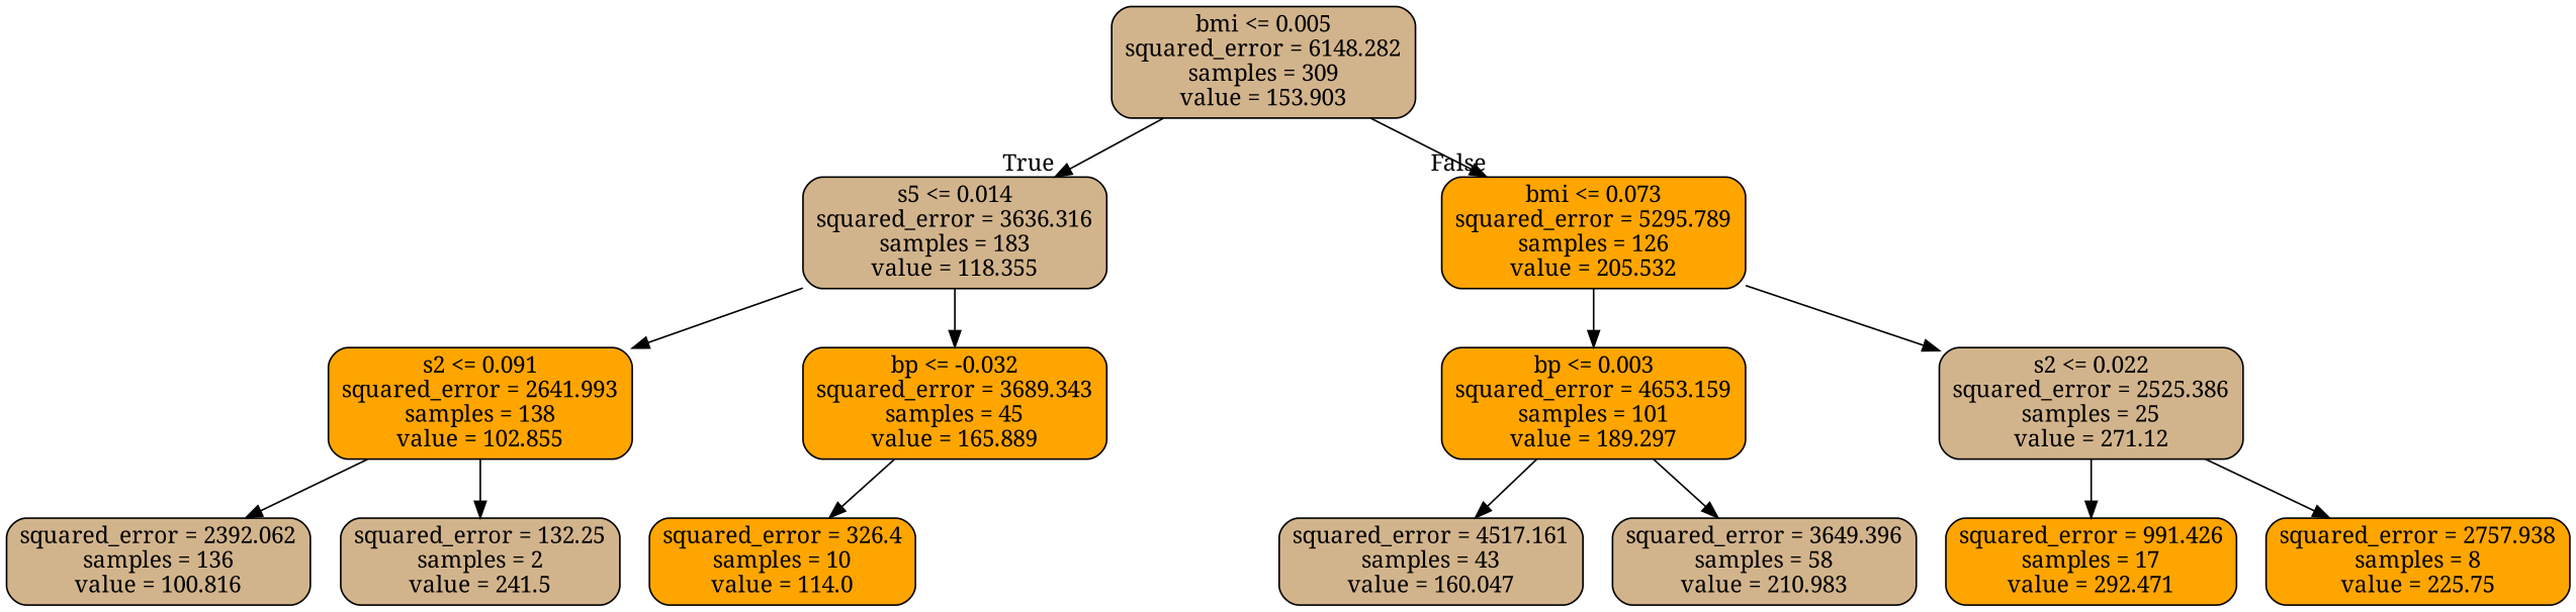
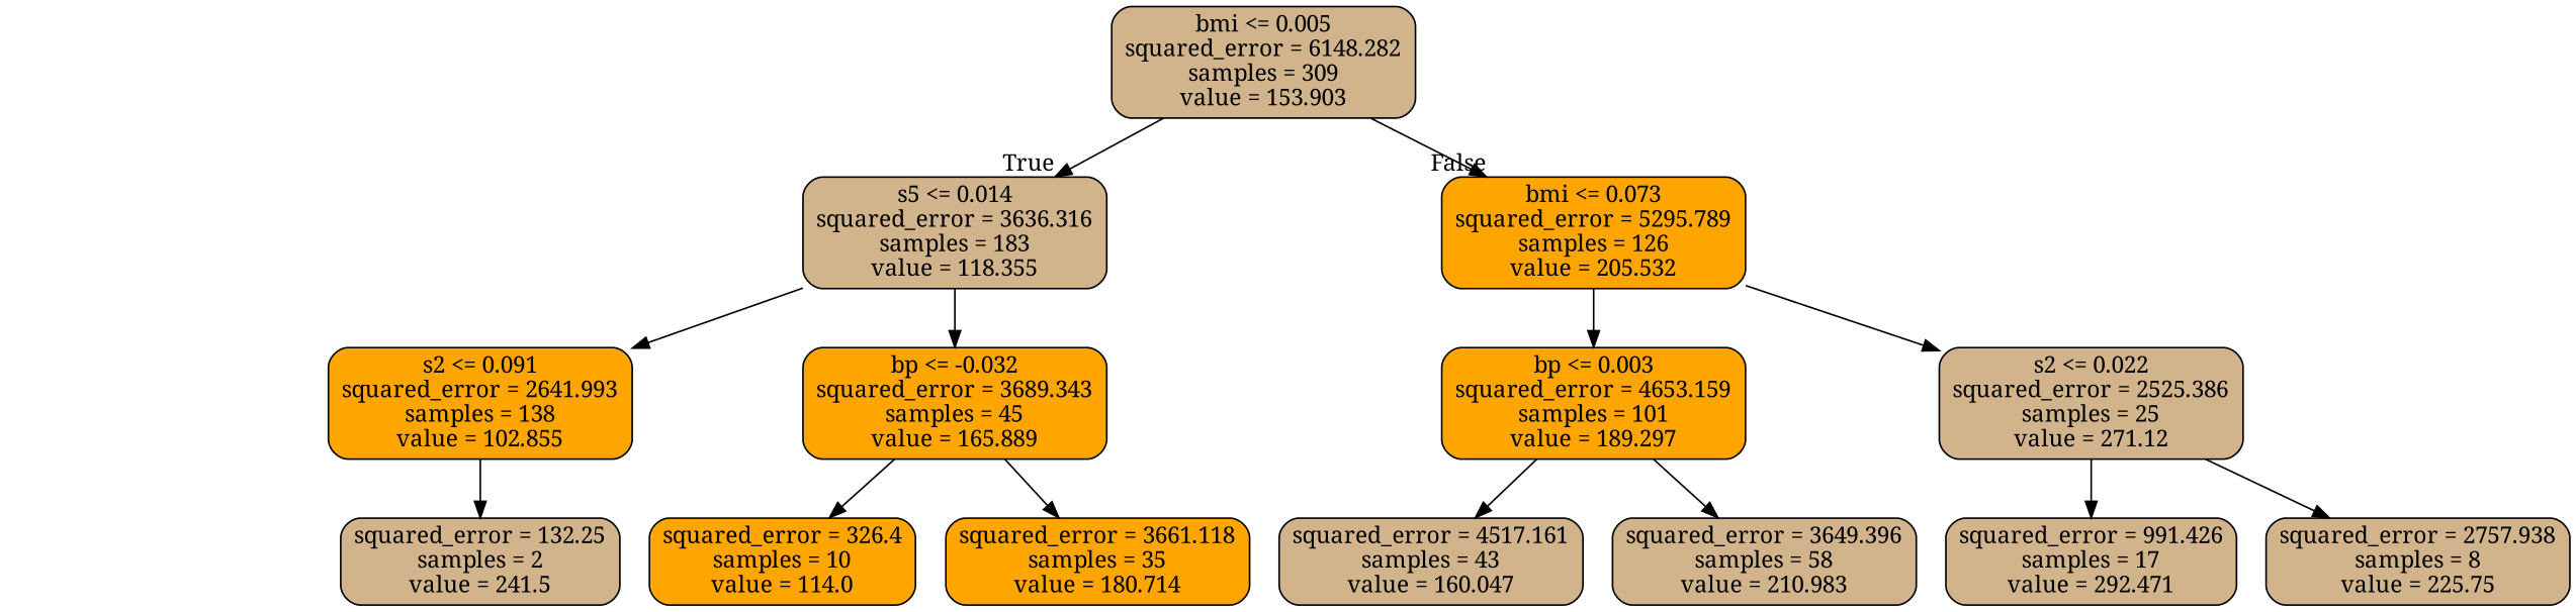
  digraph {
    fontname="Noto Serif"
    node [color=black fillcolor=tan fontname="Noto Serif" shape=box style="filled, rounded"]
    edge [fontname="Noto Serif"]
    n1 [label="bmi <= 0.005\nsquared_error = 6148.282\nsamples = 309\nvalue = 153.903"]
    n2 [label="s5 <= 0.014\nsquared_error = 3636.316\nsamples = 183\nvalue = 118.355"]
    n3 [fillcolor=orange label="bmi <= 0.073\nsquared_error = 5295.789\nsamples = 126\nvalue = 205.532"]
    n4 [fillcolor=orange label="s2 <= 0.091\nsquared_error = 2641.993\nsamples = 138\nvalue = 102.855"]
    n5 [fillcolor=orange label="bp <= -0.032\nsquared_error = 3689.343\nsamples = 45\nvalue = 165.889"]
    n6 [fillcolor=orange label="bp <= 0.003\nsquared_error = 4653.159\nsamples = 101\nvalue = 189.297"]
    n7 [label="s2 <= 0.022\nsquared_error = 2525.386\nsamples = 25\nvalue = 271.12"]
-   n8 [label="squared_error = 2392.062\nsamples = 136\nvalue = 100.816"]
    n9 [label="squared_error = 132.25\nsamples = 2\nvalue = 241.5"]
    n10 [fillcolor=orange label="squared_error = 326.4\nsamples = 10\nvalue = 114.0"]
+   n11 [fillcolor=orange label="squared_error = 3661.118\nsamples = 35\nvalue = 180.714"]
    n12 [label="squared_error = 4517.161\nsamples = 43\nvalue = 160.047"]
    n13 [label="squared_error = 3649.396\nsamples = 58\nvalue = 210.983"]
-   n14 [fillcolor=orange label="squared_error = 991.426\nsamples = 17\nvalue = 292.471"]
-   n15 [fillcolor=orange label="squared_error = 2757.938\nsamples = 8\nvalue = 225.75"]
+   n14 [label="squared_error = 991.426\nsamples = 17\nvalue = 292.471"]
+   n15 [label="squared_error = 2757.938\nsamples = 8\nvalue = 225.75"]
    n1 -> n2 [headlabel=True labelangle=45 labeldistance=2.5]
    n1 -> n3 [headlabel=False labelangle=-45 labeldistance=2.5]
    n2 -> n4
    n2 -> n5
    n3 -> n6
    n3 -> n7
-   n4 -> n8
    n4 -> n9
    n5 -> n10
+   n5 -> n11
    n6 -> n12
    n6 -> n13
    n7 -> n14
    n7 -> n15
  }
